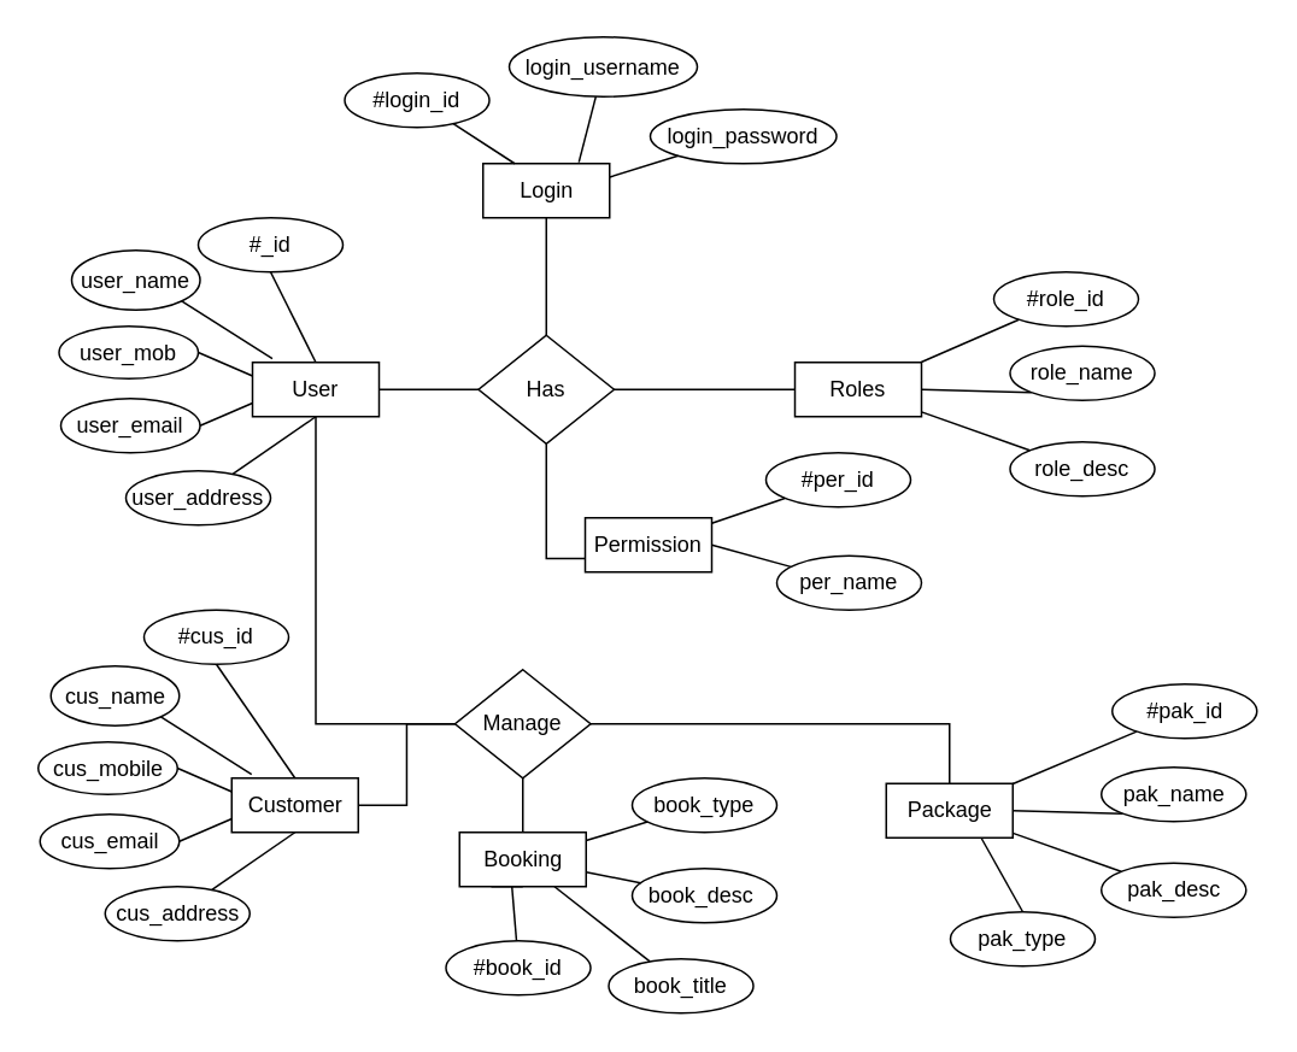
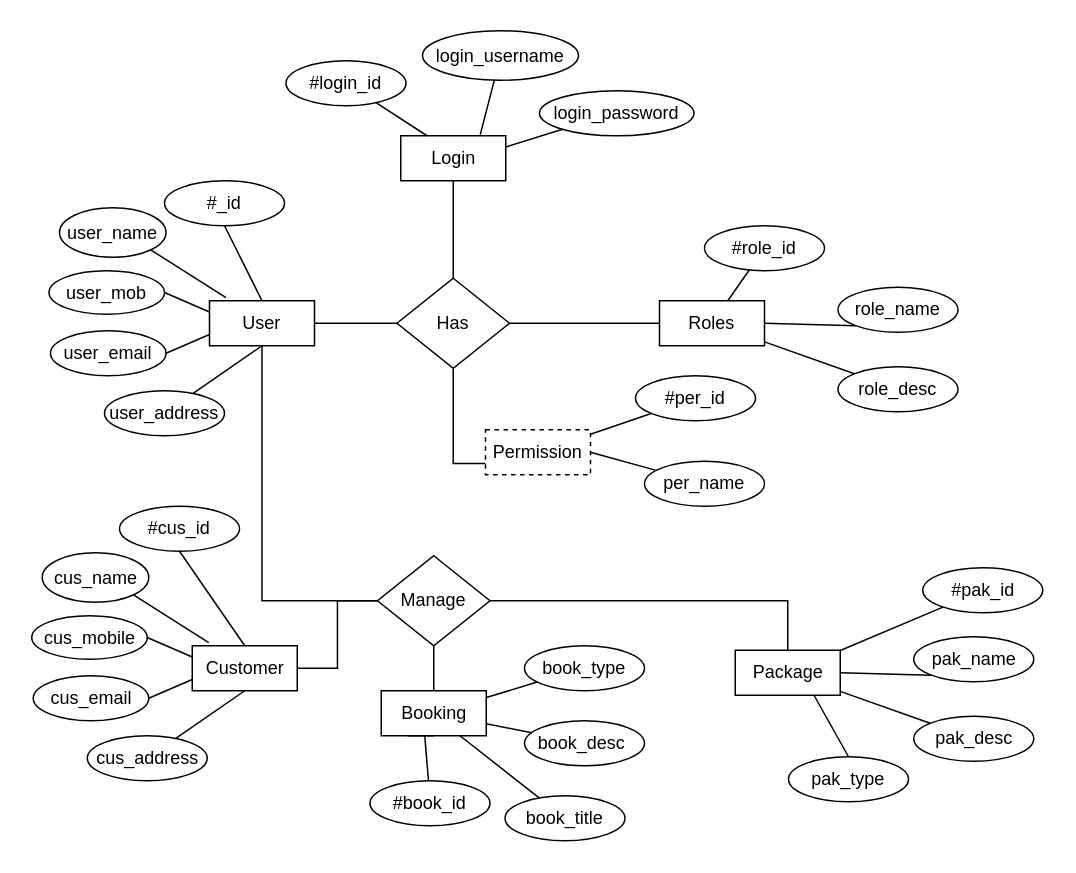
  <mxCell id="0" />
  <mxCell id="1" parent="0" />
  <mxCell id="2" style="edgeStyle=orthogonalEdgeStyle;rounded=0;orthogonalLoop=1;jettySize=auto;html=1;endArrow=none;endFill=0;" edge="1" parent="1" source="3" target="53"><mxGeometry relative="1" as="geometry" /></mxCell>
  <mxCell id="3" value="User" style="rounded=0;whiteSpace=wrap;html=1;" vertex="1" parent="1"><mxGeometry x="139" y="200" width="70" height="30" as="geometry" /></mxCell>
  <mxCell id="4" value="#_id" style="ellipse;whiteSpace=wrap;html=1;" vertex="1" parent="1"><mxGeometry x="109" y="120" width="80" height="30" as="geometry" /></mxCell>
  <mxCell id="5" value="user_name" style="ellipse;whiteSpace=wrap;html=1;" vertex="1" parent="1"><mxGeometry x="39" y="138" width="71" height="33" as="geometry" /></mxCell>
  <mxCell id="6" value="user_mob" style="ellipse;whiteSpace=wrap;html=1;" vertex="1" parent="1"><mxGeometry x="32" y="180" width="77" height="29" as="geometry" /></mxCell>
  <mxCell id="7" value="user_email" style="ellipse;whiteSpace=wrap;html=1;" vertex="1" parent="1"><mxGeometry x="33" y="220" width="77" height="30" as="geometry" /></mxCell>
  <mxCell id="8" value="user_address" style="ellipse;whiteSpace=wrap;html=1;" vertex="1" parent="1"><mxGeometry x="69" y="260" width="80" height="30" as="geometry" /></mxCell>
  <mxCell id="9" value="" style="endArrow=none;html=1;rounded=0;exitX=0.5;exitY=1;exitDx=0;exitDy=0;entryX=0.5;entryY=0;entryDx=0;entryDy=0;" edge="1" parent="1" source="4" target="3"><mxGeometry width="50" height="50" relative="1" as="geometry"><mxPoint x="309" y="350" as="sourcePoint" /><mxPoint x="359" y="300" as="targetPoint" /></mxGeometry></mxCell>
  <mxCell id="10" value="" style="endArrow=none;html=1;rounded=0;exitX=1;exitY=1;exitDx=0;exitDy=0;entryX=0.157;entryY=-0.067;entryDx=0;entryDy=0;entryPerimeter=0;" edge="1" parent="1" source="5" target="3"><mxGeometry width="50" height="50" relative="1" as="geometry"><mxPoint x="118" y="156" as="sourcePoint" /><mxPoint x="143" y="206" as="targetPoint" /></mxGeometry></mxCell>
  <mxCell id="11" value="" style="endArrow=none;html=1;rounded=0;entryX=0.5;entryY=1;entryDx=0;entryDy=0;" edge="1" parent="1" source="8" target="3"><mxGeometry width="50" height="50" relative="1" as="geometry"><mxPoint x="278" y="180" as="sourcePoint" /><mxPoint x="303" y="230" as="targetPoint" /></mxGeometry></mxCell>
  <mxCell id="12" value="" style="endArrow=none;html=1;rounded=0;exitX=1;exitY=0.5;exitDx=0;exitDy=0;entryX=0;entryY=0.75;entryDx=0;entryDy=0;" edge="1" parent="1" source="7" target="3"><mxGeometry width="50" height="50" relative="1" as="geometry"><mxPoint x="242" y="221" as="sourcePoint" /><mxPoint x="267" y="271" as="targetPoint" /></mxGeometry></mxCell>
  <mxCell id="13" value="" style="endArrow=none;html=1;rounded=0;exitX=1;exitY=0.5;exitDx=0;exitDy=0;entryX=0;entryY=0.25;entryDx=0;entryDy=0;" edge="1" parent="1" source="6" target="3"><mxGeometry width="50" height="50" relative="1" as="geometry"><mxPoint x="209" y="130" as="sourcePoint" /><mxPoint x="234" y="180" as="targetPoint" /></mxGeometry></mxCell>
  <mxCell id="14" value="Customer" style="rounded=0;whiteSpace=wrap;html=1;" vertex="1" parent="1"><mxGeometry x="127.5" y="430" width="70" height="30" as="geometry" /></mxCell>
  <mxCell id="15" value="#cus_id" style="ellipse;whiteSpace=wrap;html=1;" vertex="1" parent="1"><mxGeometry x="79" y="337" width="80" height="30" as="geometry" /></mxCell>
  <mxCell id="16" value="cus_name" style="ellipse;whiteSpace=wrap;html=1;" vertex="1" parent="1"><mxGeometry x="27.5" y="368" width="71" height="33" as="geometry" /></mxCell>
  <mxCell id="17" value="cus_mobile" style="ellipse;whiteSpace=wrap;html=1;" vertex="1" parent="1"><mxGeometry x="20.5" y="410" width="77" height="29" as="geometry" /></mxCell>
  <mxCell id="18" value="cus_email" style="ellipse;whiteSpace=wrap;html=1;" vertex="1" parent="1"><mxGeometry x="21.5" y="450" width="77" height="30" as="geometry" /></mxCell>
  <mxCell id="19" value="cus_address" style="ellipse;whiteSpace=wrap;html=1;" vertex="1" parent="1"><mxGeometry x="57.5" y="490" width="80" height="30" as="geometry" /></mxCell>
  <mxCell id="20" value="" style="endArrow=none;html=1;rounded=0;exitX=0.5;exitY=1;exitDx=0;exitDy=0;entryX=0.5;entryY=0;entryDx=0;entryDy=0;" edge="1" source="15" target="14" parent="1"><mxGeometry width="50" height="50" relative="1" as="geometry"><mxPoint x="297.5" y="580" as="sourcePoint" /><mxPoint x="347.5" y="530" as="targetPoint" /></mxGeometry></mxCell>
  <mxCell id="21" value="" style="endArrow=none;html=1;rounded=0;exitX=1;exitY=1;exitDx=0;exitDy=0;entryX=0.157;entryY=-0.067;entryDx=0;entryDy=0;entryPerimeter=0;" edge="1" source="16" target="14" parent="1"><mxGeometry width="50" height="50" relative="1" as="geometry"><mxPoint x="106.5" y="386" as="sourcePoint" /><mxPoint x="131.5" y="436" as="targetPoint" /></mxGeometry></mxCell>
  <mxCell id="22" value="" style="endArrow=none;html=1;rounded=0;entryX=0.5;entryY=1;entryDx=0;entryDy=0;" edge="1" source="19" target="14" parent="1"><mxGeometry width="50" height="50" relative="1" as="geometry"><mxPoint x="266.5" y="410" as="sourcePoint" /><mxPoint x="291.5" y="460" as="targetPoint" /></mxGeometry></mxCell>
  <mxCell id="23" value="" style="endArrow=none;html=1;rounded=0;exitX=1;exitY=0.5;exitDx=0;exitDy=0;entryX=0;entryY=0.75;entryDx=0;entryDy=0;" edge="1" source="18" target="14" parent="1"><mxGeometry width="50" height="50" relative="1" as="geometry"><mxPoint x="230.5" y="451" as="sourcePoint" /><mxPoint x="255.5" y="501" as="targetPoint" /></mxGeometry></mxCell>
  <mxCell id="24" value="" style="endArrow=none;html=1;rounded=0;exitX=1;exitY=0.5;exitDx=0;exitDy=0;entryX=0;entryY=0.25;entryDx=0;entryDy=0;" edge="1" source="17" target="14" parent="1"><mxGeometry width="50" height="50" relative="1" as="geometry"><mxPoint x="197.5" y="360" as="sourcePoint" /><mxPoint x="222.5" y="410" as="targetPoint" /></mxGeometry></mxCell>
  <mxCell id="25" value="Roles" style="rounded=0;whiteSpace=wrap;html=1;" vertex="1" parent="1"><mxGeometry x="439" y="200" width="70" height="30" as="geometry" /></mxCell>
- <mxCell id="26" value="#role_id" style="ellipse;whiteSpace=wrap;html=1;" vertex="1" parent="1"><mxGeometry x="549" y="150" width="80" height="30" as="geometry" /></mxCell>
+ <mxCell id="26" value="#role_id" style="ellipse;whiteSpace=wrap;html=1;" vertex="1" parent="1"><mxGeometry x="469" y="150" width="80" height="30" as="geometry" /></mxCell>
  <mxCell id="27" value="role_name" style="ellipse;whiteSpace=wrap;html=1;" vertex="1" parent="1"><mxGeometry x="558" y="191" width="80" height="30" as="geometry" /></mxCell>
  <mxCell id="28" value="role_desc" style="ellipse;whiteSpace=wrap;html=1;" vertex="1" parent="1"><mxGeometry x="558" y="244" width="80" height="30" as="geometry" /></mxCell>
  <mxCell id="29" value="Login" style="rounded=0;whiteSpace=wrap;html=1;" vertex="1" parent="1"><mxGeometry x="266.5" y="90" width="70" height="30" as="geometry" /></mxCell>
  <mxCell id="30" value="#login_id" style="ellipse;whiteSpace=wrap;html=1;" vertex="1" parent="1"><mxGeometry x="190" y="40" width="80" height="30" as="geometry" /></mxCell>
  <mxCell id="31" value="login_username" style="ellipse;whiteSpace=wrap;html=1;" vertex="1" parent="1"><mxGeometry x="281" y="20" width="104" height="33" as="geometry" /></mxCell>
  <mxCell id="32" value="login_password" style="ellipse;whiteSpace=wrap;html=1;" vertex="1" parent="1"><mxGeometry x="359" y="60" width="103" height="30" as="geometry" /></mxCell>
- <mxCell id="33" value="Permission" style="rounded=0;whiteSpace=wrap;html=1;" vertex="1" parent="1"><mxGeometry x="323" y="286" width="70" height="30" as="geometry" /></mxCell>
+ <mxCell id="33" value="Permission" style="rounded=0;whiteSpace=wrap;html=1;dashed=1;" vertex="1" parent="1"><mxGeometry x="323" y="286" width="70" height="30" as="geometry" /></mxCell>
  <mxCell id="34" value="#per_id" style="ellipse;whiteSpace=wrap;html=1;" vertex="1" parent="1"><mxGeometry x="423" y="250" width="80" height="30" as="geometry" /></mxCell>
  <mxCell id="35" value="per_name" style="ellipse;whiteSpace=wrap;html=1;" vertex="1" parent="1"><mxGeometry x="429" y="307" width="80" height="30" as="geometry" /></mxCell>
  <mxCell id="36" value="Booking" style="rounded=0;whiteSpace=wrap;html=1;" vertex="1" parent="1"><mxGeometry x="253.5" y="460" width="70" height="30" as="geometry" /></mxCell>
  <mxCell id="37" value="#book_id" style="ellipse;whiteSpace=wrap;html=1;" vertex="1" parent="1"><mxGeometry x="246" y="520" width="80" height="30" as="geometry" /></mxCell>
  <mxCell id="38" value="book_title" style="ellipse;whiteSpace=wrap;html=1;" vertex="1" parent="1"><mxGeometry x="336" y="530" width="80" height="30" as="geometry" /></mxCell>
  <mxCell id="39" value="book_type" style="ellipse;whiteSpace=wrap;html=1;" vertex="1" parent="1"><mxGeometry x="349" y="430" width="80" height="30" as="geometry" /></mxCell>
  <mxCell id="40" value="book_desc&amp;nbsp;" style="ellipse;whiteSpace=wrap;html=1;" vertex="1" parent="1"><mxGeometry x="349" y="480" width="80" height="30" as="geometry" /></mxCell>
  <mxCell id="41" value="" style="endArrow=none;html=1;rounded=0;exitX=0.414;exitY=1;exitDx=0;exitDy=0;exitPerimeter=0;" edge="1" parent="1" source="36" target="37"><mxGeometry width="50" height="50" relative="1" as="geometry"><mxPoint x="396" y="440" as="sourcePoint" /><mxPoint x="446" y="390" as="targetPoint" /></mxGeometry></mxCell>
  <mxCell id="42" value="" style="endArrow=none;html=1;rounded=0;exitX=0.75;exitY=1;exitDx=0;exitDy=0;" edge="1" parent="1" source="36" target="38"><mxGeometry width="50" height="50" relative="1" as="geometry"><mxPoint x="322.32" y="490" as="sourcePoint" /><mxPoint x="316.001" y="520.033" as="targetPoint" /></mxGeometry></mxCell>
  <mxCell id="43" value="" style="endArrow=none;html=1;rounded=0;" edge="1" parent="1" source="40" target="36"><mxGeometry width="50" height="50" relative="1" as="geometry"><mxPoint x="450.32" y="504" as="sourcePoint" /><mxPoint x="444.001" y="534.033" as="targetPoint" /></mxGeometry></mxCell>
  <mxCell id="44" value="" style="endArrow=none;html=1;rounded=0;" edge="1" parent="1" source="39" target="36"><mxGeometry width="50" height="50" relative="1" as="geometry"><mxPoint x="529.32" y="501" as="sourcePoint" /><mxPoint x="523.001" y="531.033" as="targetPoint" /></mxGeometry></mxCell>
  <mxCell id="45" value="" style="endArrow=none;html=1;rounded=0;" edge="1" parent="1" source="33" target="34"><mxGeometry width="50" height="50" relative="1" as="geometry"><mxPoint x="223" y="287" as="sourcePoint" /><mxPoint x="273" y="237" as="targetPoint" /></mxGeometry></mxCell>
  <mxCell id="46" value="" style="endArrow=none;html=1;rounded=0;exitX=1;exitY=0.5;exitDx=0;exitDy=0;" edge="1" parent="1" source="33" target="35"><mxGeometry width="50" height="50" relative="1" as="geometry"><mxPoint x="397" y="346.88" as="sourcePoint" /><mxPoint x="437.479" y="333.002" as="targetPoint" /></mxGeometry></mxCell>
  <mxCell id="47" value="" style="endArrow=none;html=1;rounded=0;" edge="1" parent="1" source="25" target="26"><mxGeometry width="50" height="50" relative="1" as="geometry"><mxPoint x="579" y="310" as="sourcePoint" /><mxPoint x="629" y="260" as="targetPoint" /></mxGeometry></mxCell>
  <mxCell id="48" value="" style="endArrow=none;html=1;rounded=0;exitX=1;exitY=0.5;exitDx=0;exitDy=0;entryX=0;entryY=1;entryDx=0;entryDy=0;" edge="1" parent="1" source="25" target="27"><mxGeometry width="50" height="50" relative="1" as="geometry"><mxPoint x="573" y="241.7" as="sourcePoint" /><mxPoint x="640.465" y="193.004" as="targetPoint" /></mxGeometry></mxCell>
  <mxCell id="49" value="" style="endArrow=none;html=1;rounded=0;" edge="1" parent="1" source="25" target="28"><mxGeometry width="50" height="50" relative="1" as="geometry"><mxPoint x="578" y="331.7" as="sourcePoint" /><mxPoint x="645.465" y="283.004" as="targetPoint" /></mxGeometry></mxCell>
  <mxCell id="50" style="edgeStyle=orthogonalEdgeStyle;rounded=0;orthogonalLoop=1;jettySize=auto;html=1;entryX=0;entryY=0.5;entryDx=0;entryDy=0;endArrow=none;endFill=0;" edge="1" parent="1" source="53" target="25"><mxGeometry relative="1" as="geometry" /></mxCell>
  <mxCell id="51" style="edgeStyle=orthogonalEdgeStyle;rounded=0;orthogonalLoop=1;jettySize=auto;html=1;endArrow=none;endFill=0;" edge="1" parent="1" source="53" target="29"><mxGeometry relative="1" as="geometry" /></mxCell>
  <mxCell id="52" style="edgeStyle=orthogonalEdgeStyle;rounded=0;orthogonalLoop=1;jettySize=auto;html=1;entryX=0;entryY=0.75;entryDx=0;entryDy=0;endArrow=none;endFill=0;" edge="1" parent="1" source="53" target="33"><mxGeometry relative="1" as="geometry" /></mxCell>
  <mxCell id="53" value="Has" style="rhombus;whiteSpace=wrap;html=1;" vertex="1" parent="1"><mxGeometry x="264" y="185" width="75" height="60" as="geometry" /></mxCell>
  <mxCell id="54" style="edgeStyle=orthogonalEdgeStyle;rounded=0;orthogonalLoop=1;jettySize=auto;html=1;endArrow=none;endFill=0;" edge="1" parent="1" source="58" target="14"><mxGeometry relative="1" as="geometry" /></mxCell>
  <mxCell id="55" style="edgeStyle=orthogonalEdgeStyle;rounded=0;orthogonalLoop=1;jettySize=auto;html=1;endArrow=none;endFill=0;" edge="1" parent="1" source="58" target="36"><mxGeometry relative="1" as="geometry" /></mxCell>
  <mxCell id="56" style="edgeStyle=orthogonalEdgeStyle;rounded=0;orthogonalLoop=1;jettySize=auto;html=1;entryX=0.5;entryY=1;entryDx=0;entryDy=0;endArrow=none;endFill=0;" edge="1" parent="1" source="58" target="3"><mxGeometry relative="1" as="geometry" /></mxCell>
  <mxCell id="57" style="edgeStyle=orthogonalEdgeStyle;rounded=0;orthogonalLoop=1;jettySize=auto;html=1;endArrow=none;endFill=0;" edge="1" parent="1" source="58" target="63"><mxGeometry relative="1" as="geometry" /></mxCell>
  <mxCell id="58" value="Manage" style="rhombus;whiteSpace=wrap;html=1;" vertex="1" parent="1"><mxGeometry x="251" y="370" width="75" height="60" as="geometry" /></mxCell>
  <mxCell id="59" value="" style="endArrow=none;html=1;rounded=0;exitX=0.25;exitY=0;exitDx=0;exitDy=0;" edge="1" parent="1" source="29" target="30"><mxGeometry width="50" height="50" relative="1" as="geometry"><mxPoint x="397" y="216" as="sourcePoint" /><mxPoint x="447" y="166" as="targetPoint" /></mxGeometry></mxCell>
  <mxCell id="60" value="" style="endArrow=none;html=1;rounded=0;exitX=0.25;exitY=0;exitDx=0;exitDy=0;" edge="1" parent="1" target="31"><mxGeometry width="50" height="50" relative="1" as="geometry"><mxPoint x="319.51" y="89.25" as="sourcePoint" /><mxPoint x="284.998" y="60" as="targetPoint" /></mxGeometry></mxCell>
  <mxCell id="61" value="" style="endArrow=none;html=1;rounded=0;entryX=1;entryY=0.25;entryDx=0;entryDy=0;" edge="1" parent="1" source="32" target="29"><mxGeometry width="50" height="50" relative="1" as="geometry"><mxPoint x="396.909" y="76.346" as="sourcePoint" /><mxPoint x="347.998" y="109" as="targetPoint" /></mxGeometry></mxCell>
  <mxCell id="62" style="edgeStyle=orthogonalEdgeStyle;rounded=0;orthogonalLoop=1;jettySize=auto;html=1;exitX=0.5;exitY=1;exitDx=0;exitDy=0;entryX=0.25;entryY=1;entryDx=0;entryDy=0;endArrow=none;endFill=0;" edge="1" parent="1" source="36" target="36"><mxGeometry relative="1" as="geometry" /></mxCell>
  <mxCell id="63" value="Package" style="rounded=0;whiteSpace=wrap;html=1;" vertex="1" parent="1"><mxGeometry x="489.5" y="433" width="70" height="30" as="geometry" /></mxCell>
  <mxCell id="64" value="#pak_id" style="ellipse;whiteSpace=wrap;html=1;" vertex="1" parent="1"><mxGeometry x="614.5" y="378" width="80" height="30" as="geometry" /></mxCell>
  <mxCell id="65" value="pak_name" style="ellipse;whiteSpace=wrap;html=1;" vertex="1" parent="1"><mxGeometry x="608.5" y="424" width="80" height="30" as="geometry" /></mxCell>
  <mxCell id="66" value="pak_desc" style="ellipse;whiteSpace=wrap;html=1;" vertex="1" parent="1"><mxGeometry x="608.5" y="477" width="80" height="30" as="geometry" /></mxCell>
  <mxCell id="67" value="" style="endArrow=none;html=1;rounded=0;" edge="1" source="63" target="64" parent="1"><mxGeometry width="50" height="50" relative="1" as="geometry"><mxPoint x="629.5" y="543" as="sourcePoint" /><mxPoint x="679.5" y="493" as="targetPoint" /></mxGeometry></mxCell>
  <mxCell id="68" value="" style="endArrow=none;html=1;rounded=0;exitX=1;exitY=0.5;exitDx=0;exitDy=0;entryX=0;entryY=1;entryDx=0;entryDy=0;" edge="1" source="63" target="65" parent="1"><mxGeometry width="50" height="50" relative="1" as="geometry"><mxPoint x="623.5" y="474.7" as="sourcePoint" /><mxPoint x="690.965" y="426.004" as="targetPoint" /></mxGeometry></mxCell>
  <mxCell id="69" value="" style="endArrow=none;html=1;rounded=0;" edge="1" source="63" target="66" parent="1"><mxGeometry width="50" height="50" relative="1" as="geometry"><mxPoint x="628.5" y="564.7" as="sourcePoint" /><mxPoint x="695.965" y="516.004" as="targetPoint" /></mxGeometry></mxCell>
  <mxCell id="70" value="pak_type" style="ellipse;whiteSpace=wrap;html=1;" vertex="1" parent="1"><mxGeometry x="525" y="504" width="80" height="30" as="geometry" /></mxCell>
  <mxCell id="71" value="" style="endArrow=none;html=1;rounded=0;entryX=0.75;entryY=1;entryDx=0;entryDy=0;exitX=0.5;exitY=0;exitDx=0;exitDy=0;" edge="1" parent="1" source="70" target="63"><mxGeometry width="50" height="50" relative="1" as="geometry"><mxPoint x="359" y="430" as="sourcePoint" /><mxPoint x="409" y="380" as="targetPoint" /></mxGeometry></mxCell>
